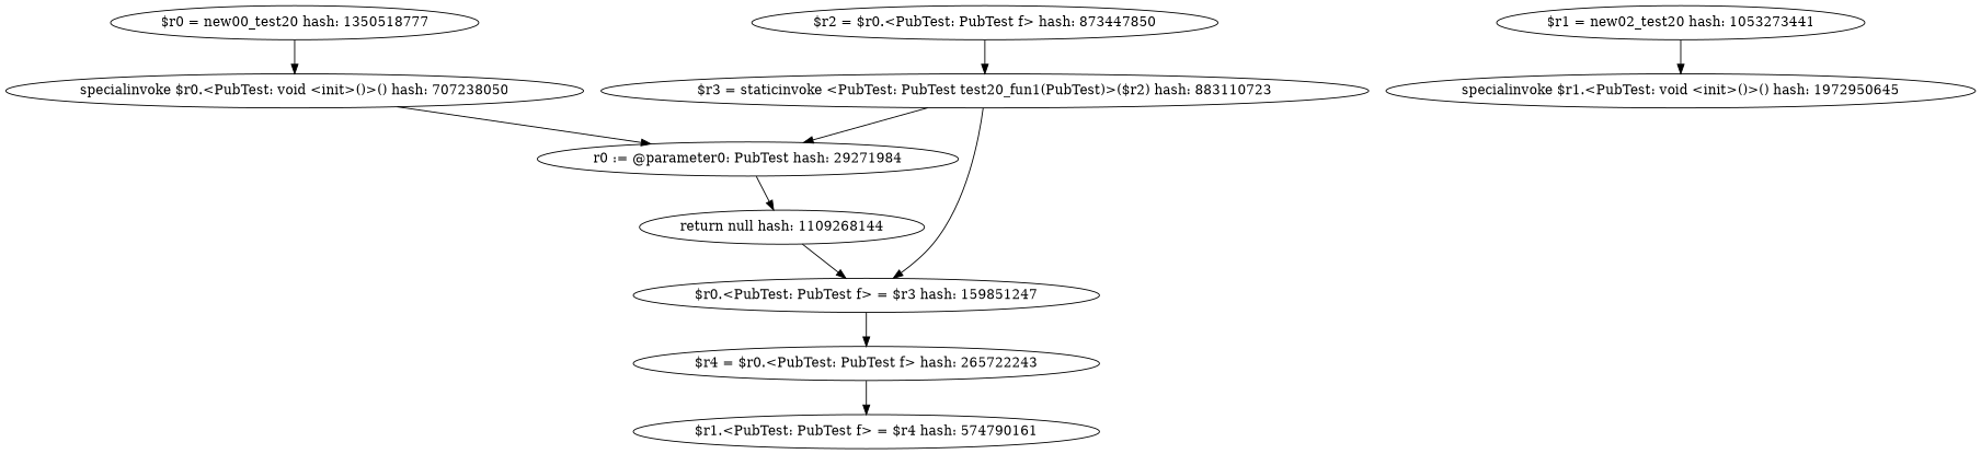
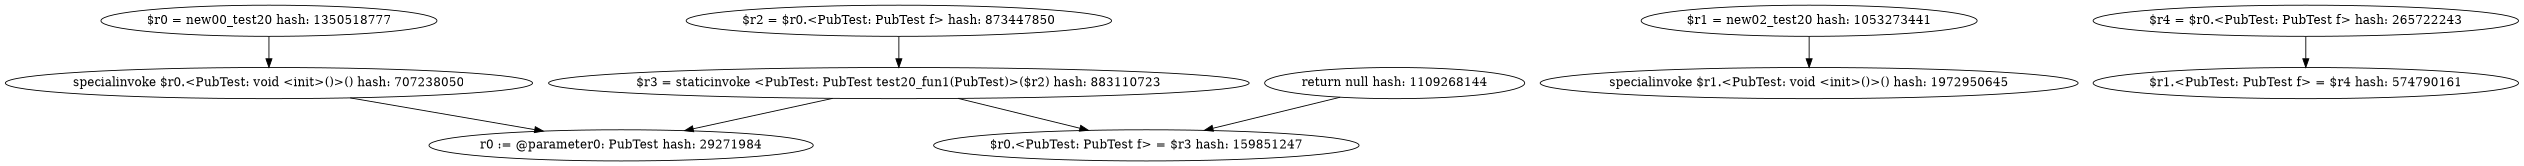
  digraph {
    "$r0 = new00_test20 hash: 1350518777"
    "specialinvoke $r0.<PubTest: void <init>()>() hash: 707238050"
    "r0 := @parameter0: PubTest hash: 29271984"
    "$r1 = new02_test20 hash: 1053273441"
    "specialinvoke $r1.<PubTest: void <init>()>() hash: 1972950645"
    "$r2 = $r0.<PubTest: PubTest f> hash: 873447850"
    "$r3 = staticinvoke <PubTest: PubTest test20_fun1(PubTest)>($r2) hash: 883110723"
    "$r0.<PubTest: PubTest f> = $r3 hash: 159851247"
    "$r4 = $r0.<PubTest: PubTest f> hash: 265722243"
    n10 [label="return null hash: 1109268144"]
    "$r1.<PubTest: PubTest f> = $r4 hash: 574790161"
    "$r0 = new00_test20 hash: 1350518777" -> "specialinvoke $r0.<PubTest: void <init>()>() hash: 707238050"
    "specialinvoke $r0.<PubTest: void <init>()>() hash: 707238050" -> "r0 := @parameter0: PubTest hash: 29271984"
-   "r0 := @parameter0: PubTest hash: 29271984" -> n10
    "$r1 = new02_test20 hash: 1053273441" -> "specialinvoke $r1.<PubTest: void <init>()>() hash: 1972950645"
    "$r2 = $r0.<PubTest: PubTest f> hash: 873447850" -> "$r3 = staticinvoke <PubTest: PubTest test20_fun1(PubTest)>($r2) hash: 883110723"
    "$r3 = staticinvoke <PubTest: PubTest test20_fun1(PubTest)>($r2) hash: 883110723" -> "r0 := @parameter0: PubTest hash: 29271984"
    "$r3 = staticinvoke <PubTest: PubTest test20_fun1(PubTest)>($r2) hash: 883110723" -> "$r0.<PubTest: PubTest f> = $r3 hash: 159851247"
-   "$r0.<PubTest: PubTest f> = $r3 hash: 159851247" -> "$r4 = $r0.<PubTest: PubTest f> hash: 265722243"
    "$r4 = $r0.<PubTest: PubTest f> hash: 265722243" -> "$r1.<PubTest: PubTest f> = $r4 hash: 574790161"
    n10 -> "$r0.<PubTest: PubTest f> = $r3 hash: 159851247"
  }
